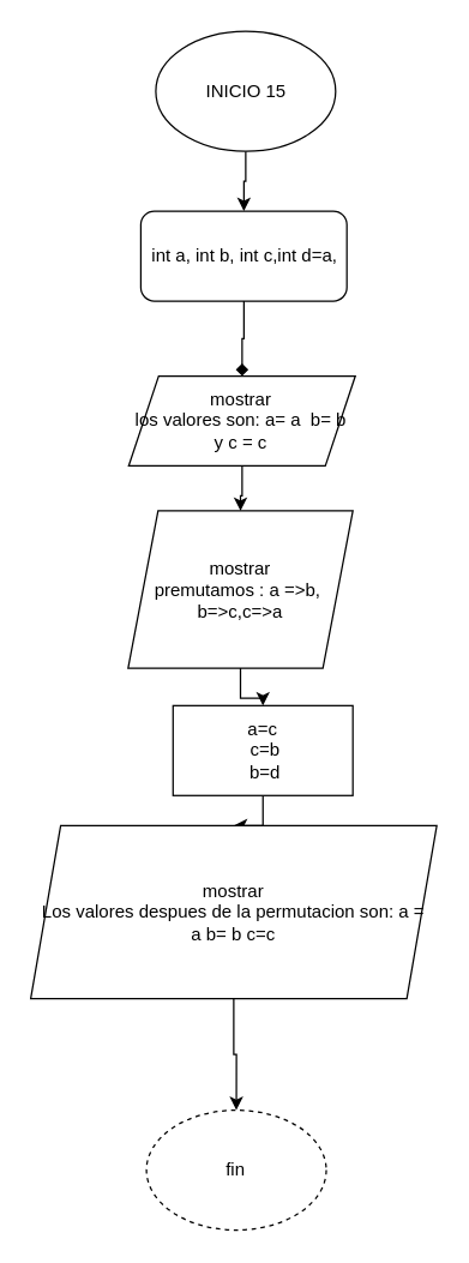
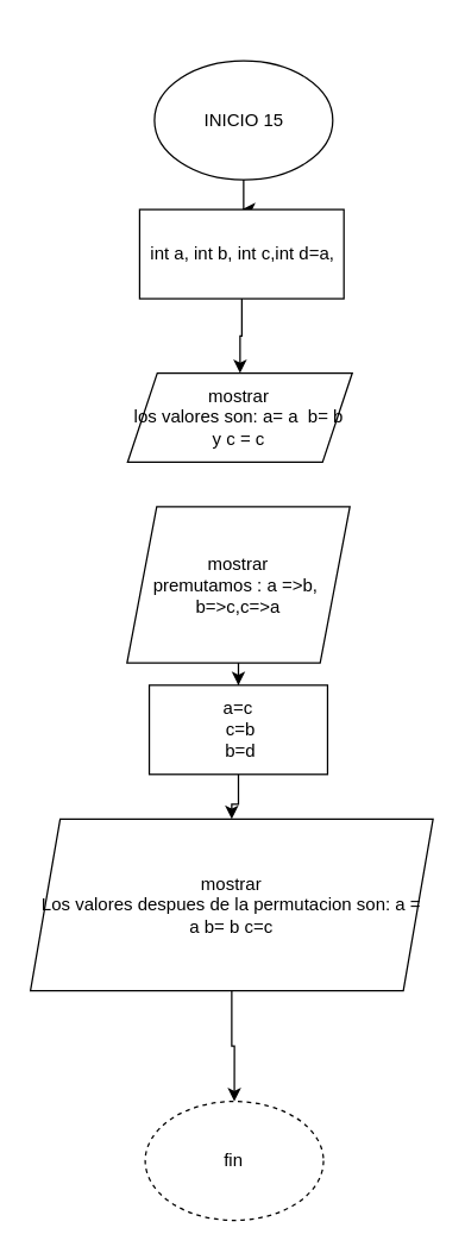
  <mxCell id="0" />
  <mxCell id="1" parent="0" />
  <mxCell id="2" value="" style="edgeStyle=orthogonalEdgeStyle;rounded=0;orthogonalLoop=1;jettySize=auto;html=1;" edge="1" parent="1" source="3" target="5"><mxGeometry relative="1" as="geometry" /></mxCell>
- <mxCell id="3" value="INICIO 15" style="ellipse;whiteSpace=wrap;html=1;" vertex="1" parent="1"><mxGeometry x="103.5" y="20" width="120" height="80" as="geometry" /></mxCell>
- <mxCell id="4" value="" style="edgeStyle=orthogonalEdgeStyle;rounded=0;orthogonalLoop=1;jettySize=auto;html=1;endArrow=diamond;" edge="1" parent="1" source="5" target="7"><mxGeometry relative="1" as="geometry" /></mxCell>
- <mxCell id="5" value="int a, int b, int c,int d=a," style="whiteSpace=wrap;html=1;rounded=1;" vertex="1" parent="1"><mxGeometry x="93.5" y="140" width="137.5" height="60" as="geometry" /></mxCell>
- <mxCell id="6" value="" style="edgeStyle=orthogonalEdgeStyle;rounded=0;orthogonalLoop=1;jettySize=auto;html=1;" edge="1" parent="1" source="7" target="9"><mxGeometry relative="1" as="geometry" /></mxCell>
+ <mxCell id="3" value="INICIO 15" style="ellipse;whiteSpace=wrap;html=1;" vertex="1" parent="1"><mxGeometry x="103.5" y="40" width="120" height="80" as="geometry" /></mxCell>
+ <mxCell id="4" value="" style="edgeStyle=orthogonalEdgeStyle;rounded=0;orthogonalLoop=1;jettySize=auto;html=1;" edge="1" parent="1" source="5" target="7"><mxGeometry relative="1" as="geometry" /></mxCell>
+ <mxCell id="5" value="int a, int b, int c,int d=a," style="whiteSpace=wrap;html=1;" vertex="1" parent="1"><mxGeometry x="93.5" y="140" width="137.5" height="60" as="geometry" /></mxCell>
  <mxCell id="7" value="mostrar&lt;div&gt;los valores son: a= a&amp;nbsp; b= b y c = c&lt;/div&gt;" style="shape=parallelogram;perimeter=parallelogramPerimeter;whiteSpace=wrap;html=1;fixedSize=1;" vertex="1" parent="1"><mxGeometry x="85.38" y="250" width="151.25" height="60" as="geometry" /></mxCell>
  <mxCell id="8" value="" style="edgeStyle=orthogonalEdgeStyle;rounded=0;orthogonalLoop=1;jettySize=auto;html=1;" edge="1" parent="1" source="9" target="11"><mxGeometry relative="1" as="geometry" /></mxCell>
  <mxCell id="9" value="mostrar&lt;div&gt;premutamos : a =&amp;gt;b,&amp;nbsp;&lt;/div&gt;&lt;div&gt;b=&amp;gt;c,c=&amp;gt;a&lt;/div&gt;" style="shape=parallelogram;perimeter=parallelogramPerimeter;whiteSpace=wrap;html=1;fixedSize=1;" vertex="1" parent="1"><mxGeometry x="85" y="340" width="150.01" height="105" as="geometry" /></mxCell>
  <mxCell id="10" value="" style="edgeStyle=orthogonalEdgeStyle;rounded=0;orthogonalLoop=1;jettySize=auto;html=1;" edge="1" parent="1" source="11" target="13"><mxGeometry relative="1" as="geometry" /></mxCell>
- <mxCell id="11" value="&lt;div&gt;a=c&lt;/div&gt;&lt;div&gt;&amp;nbsp;c=b&lt;/div&gt;&lt;div&gt;&amp;nbsp;b=d&lt;/div&gt;" style="whiteSpace=wrap;html=1;" vertex="1" parent="1"><mxGeometry x="115.005" y="470" width="120" height="60" as="geometry" /></mxCell>
+ <mxCell id="11" value="&lt;div&gt;a=c&lt;/div&gt;&lt;div&gt;&amp;nbsp;c=b&lt;/div&gt;&lt;div&gt;&amp;nbsp;b=d&lt;/div&gt;" style="whiteSpace=wrap;html=1;" vertex="1" parent="1"><mxGeometry x="100.005" y="460" width="120" height="60" as="geometry" /></mxCell>
  <mxCell id="12" style="edgeStyle=orthogonalEdgeStyle;rounded=0;orthogonalLoop=1;jettySize=auto;html=1;entryX=0.5;entryY=0;entryDx=0;entryDy=0;" edge="1" parent="1" source="13" target="14"><mxGeometry relative="1" as="geometry" /></mxCell>
  <mxCell id="13" value="mostrar&lt;div&gt;Los valores despues de la permutacion son: a =&lt;br&gt;&lt;/div&gt;&lt;div&gt;a b= b c=c&lt;/div&gt;" style="shape=parallelogram;perimeter=parallelogramPerimeter;whiteSpace=wrap;html=1;fixedSize=1;" vertex="1" parent="1"><mxGeometry x="20" y="550" width="271" height="115.5" as="geometry" /></mxCell>
  <mxCell id="14" value="fin" style="ellipse;whiteSpace=wrap;html=1;dashed=1;" vertex="1" parent="1"><mxGeometry x="97.25" y="740" width="120" height="80" as="geometry" /></mxCell>
